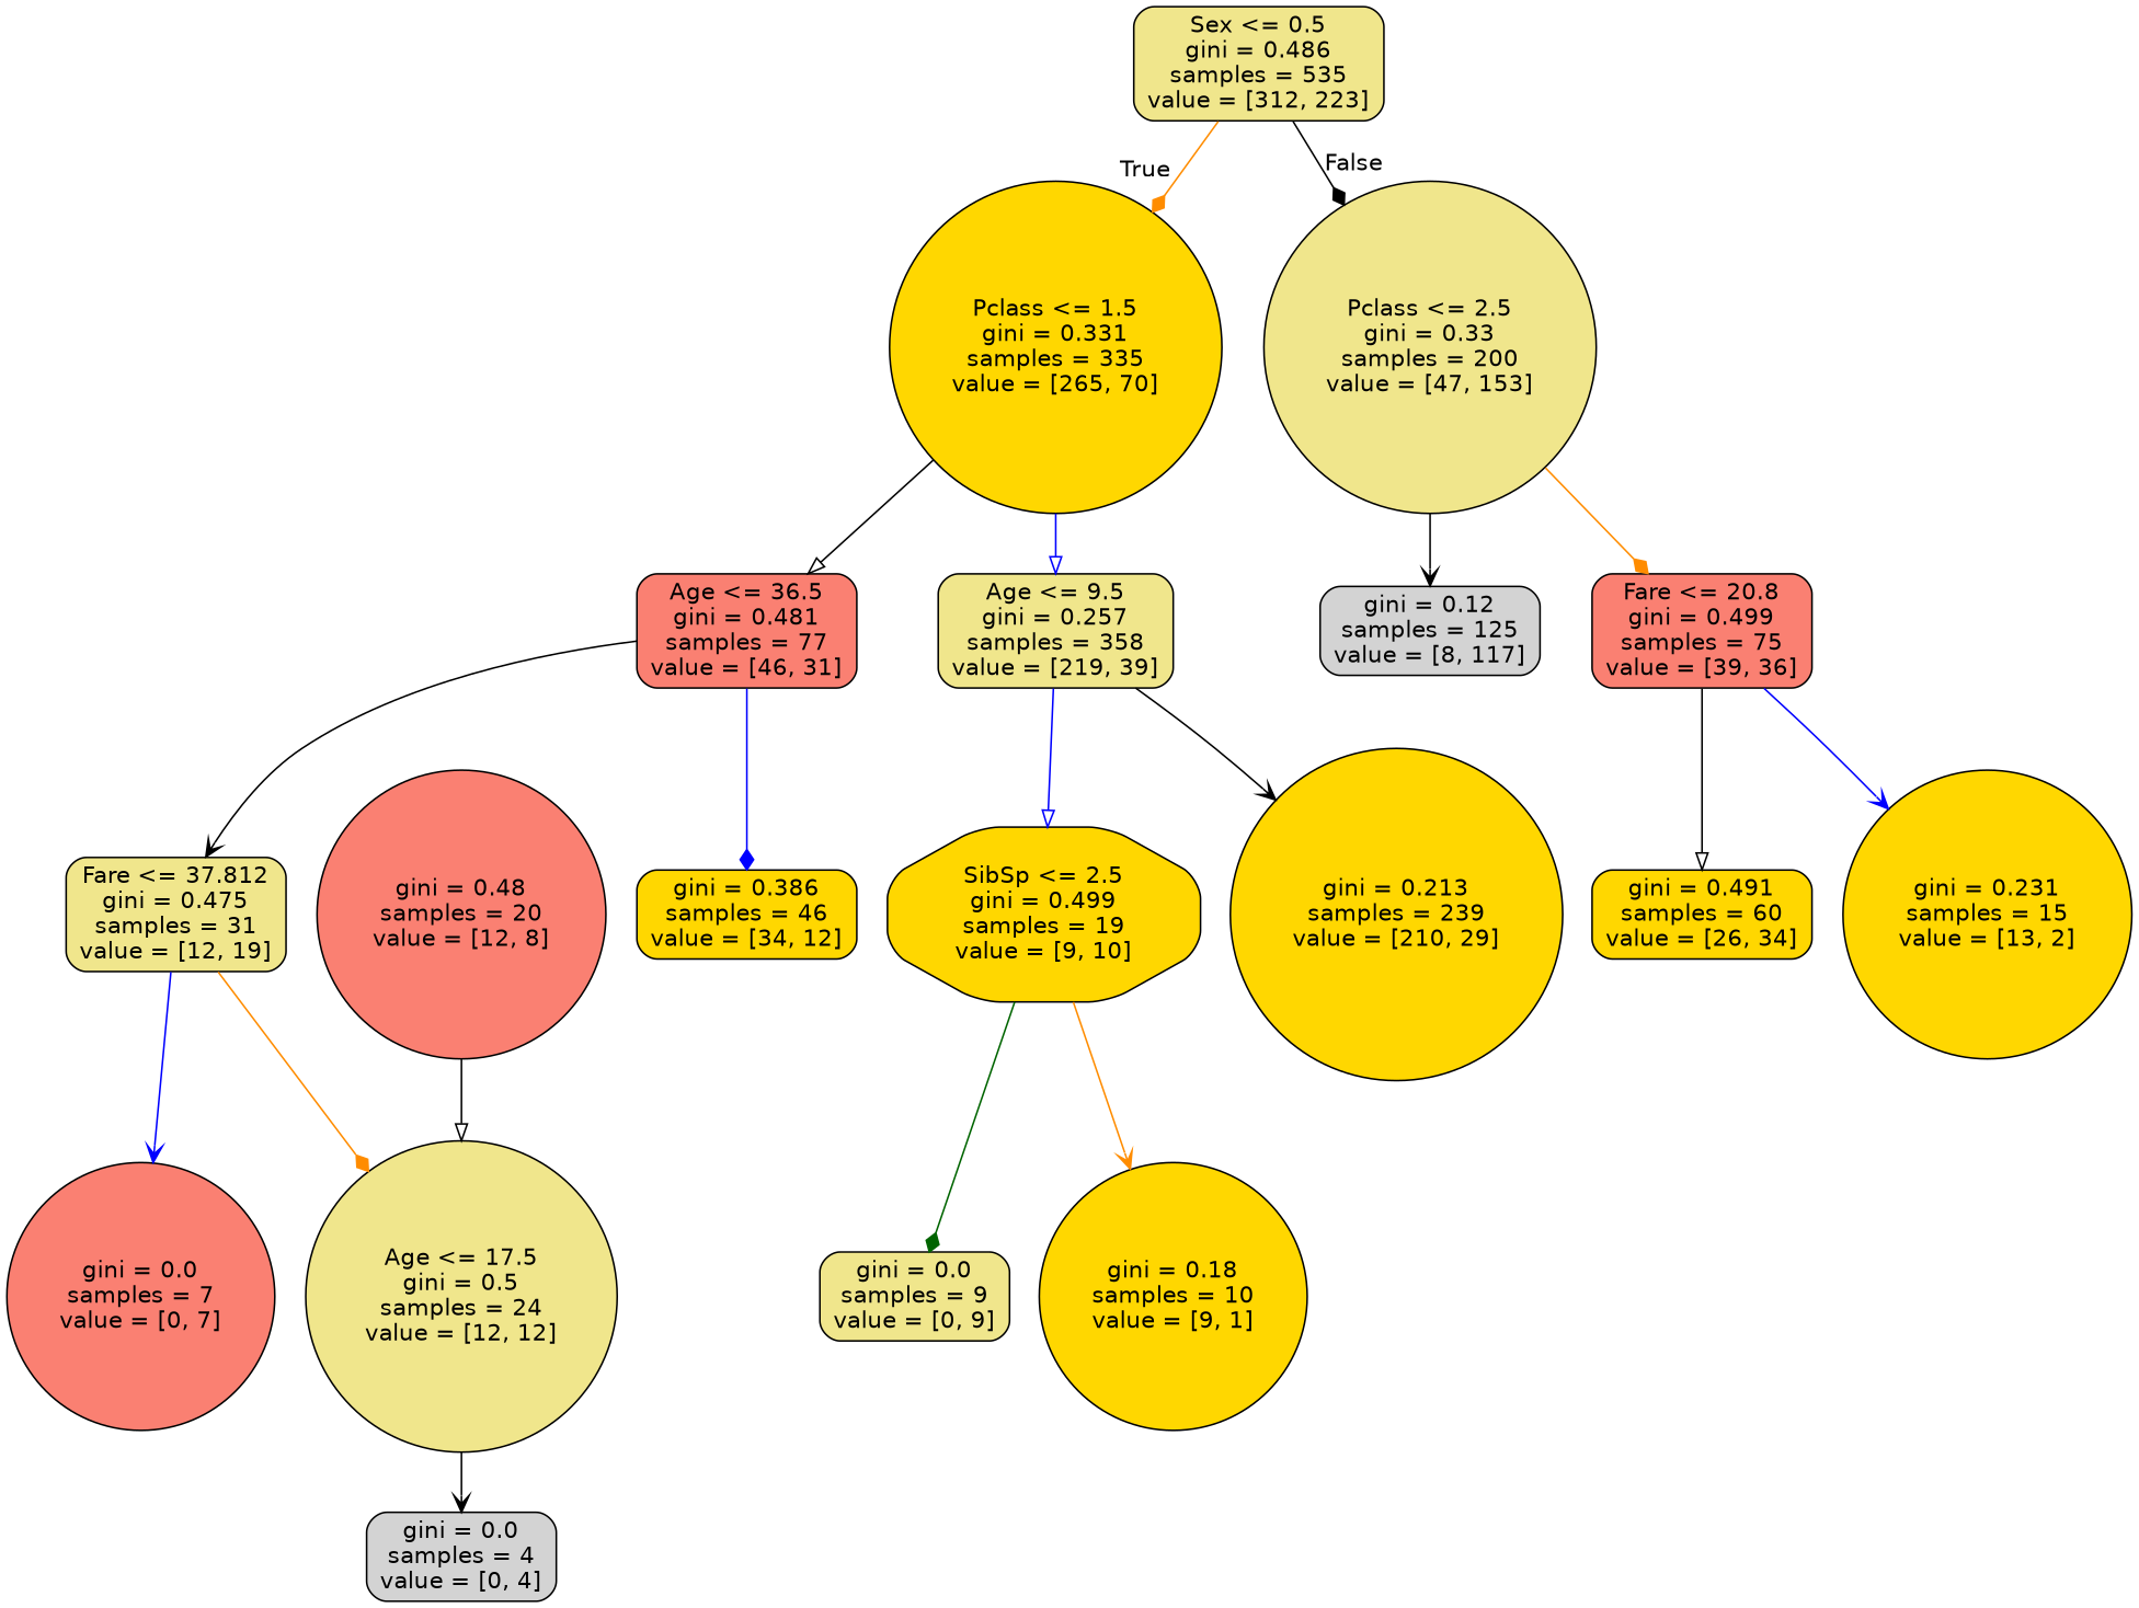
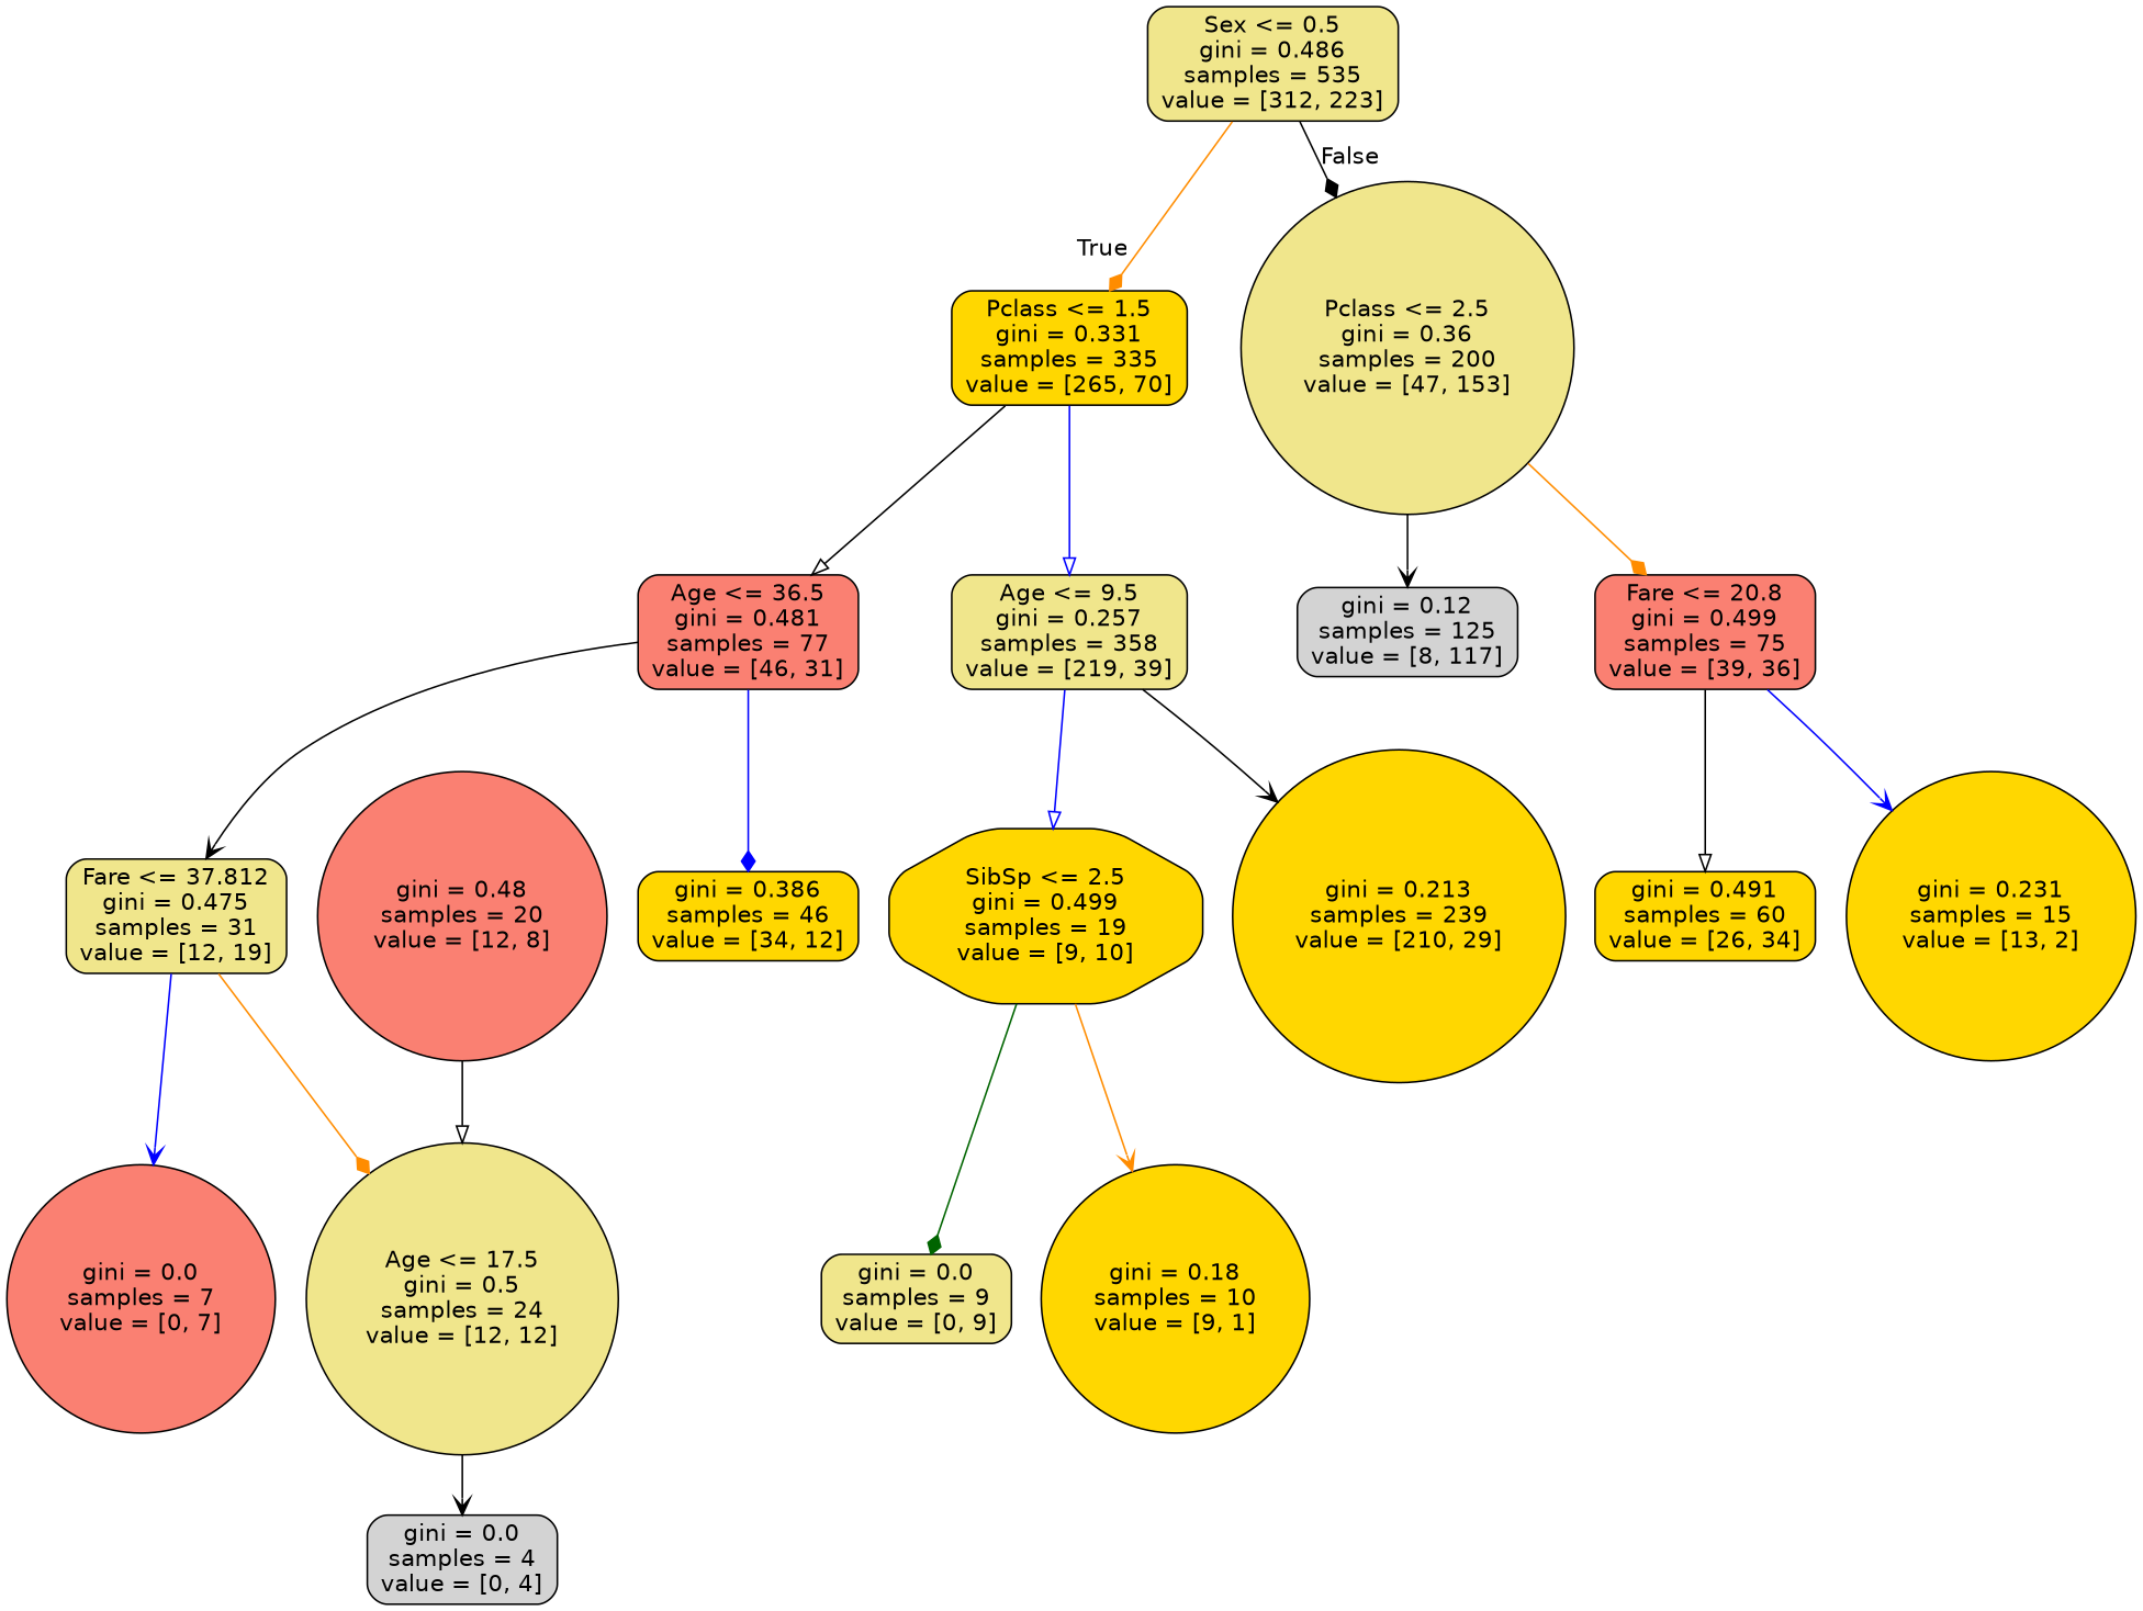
  digraph {
    node [color=black fillcolor=gold fontname=helvetica shape=box style="filled, rounded"]
    edge [arrowhead=vee color=black fontname=helvetica]
    n1 [fillcolor=khaki label="Sex <= 0.5\ngini = 0.486\nsamples = 535\nvalue = [312, 223]"]
-   n2 [label="Pclass <= 1.5\ngini = 0.331\nsamples = 335\nvalue = [265, 70]" shape=circle]
-   n3 [fillcolor=khaki label="Pclass <= 2.5\ngini = 0.33\nsamples = 200\nvalue = [47, 153]" shape=circle]
+   n2 [label="Pclass <= 1.5\ngini = 0.331\nsamples = 335\nvalue = [265, 70]"]
+   n3 [fillcolor=khaki label="Pclass <= 2.5\ngini = 0.36\nsamples = 200\nvalue = [47, 153]" shape=circle]
    n4 [fillcolor=salmon label="Age <= 36.5\ngini = 0.481\nsamples = 77\nvalue = [46, 31]"]
    n5 [fillcolor=khaki label="Age <= 9.5\ngini = 0.257\nsamples = 358\nvalue = [219, 39]"]
    n6 [fillcolor=lightgrey label="gini = 0.12\nsamples = 125\nvalue = [8, 117]"]
    n7 [fillcolor=salmon label="Fare <= 20.8\ngini = 0.499\nsamples = 75\nvalue = [39, 36]"]
    n8 [fillcolor=khaki label="Fare <= 37.812\ngini = 0.475\nsamples = 31\nvalue = [12, 19]"]
    n9 [label="gini = 0.386\nsamples = 46\nvalue = [34, 12]"]
    n10 [label="SibSp <= 2.5\ngini = 0.499\nsamples = 19\nvalue = [9, 10]" shape=octagon]
    n11 [label="gini = 0.213\nsamples = 239\nvalue = [210, 29]" shape=circle]
    n12 [fillcolor=salmon label="gini = 0.0\nsamples = 7\nvalue = [0, 7]" shape=circle]
    n13 [fillcolor=khaki label="Age <= 17.5\ngini = 0.5\nsamples = 24\nvalue = [12, 12]" shape=circle]
    n14 [fillcolor=lightgrey label="gini = 0.0\nsamples = 4\nvalue = [0, 4]"]
    n15 [fillcolor=salmon label="gini = 0.48\nsamples = 20\nvalue = [12, 8]" shape=circle]
    n16 [fillcolor=khaki label="gini = 0.0\nsamples = 9\nvalue = [0, 9]"]
    n17 [label="gini = 0.18\nsamples = 10\nvalue = [9, 1]" shape=circle]
    n18 [label="gini = 0.491\nsamples = 60\nvalue = [26, 34]"]
    n19 [label="gini = 0.231\nsamples = 15\nvalue = [13, 2]" shape=circle]
    n1 -> n2 [arrowhead=diamond color=darkorange headlabel=True labelangle=45 labeldistance=2.5]
    n1 -> n3 [arrowhead=diamond headlabel=False labelangle=-45 labeldistance=2.5]
    n2 -> n4 [arrowhead=onormal]
    n2 -> n5 [arrowhead=onormal color=blue]
    n3 -> n6
    n3 -> n7 [arrowhead=diamond color=darkorange]
    n4 -> n8
    n4 -> n9 [arrowhead=diamond color=blue]
    n5 -> n10 [arrowhead=onormal color=blue]
    n5 -> n11
    n7 -> n18 [arrowhead=onormal]
    n7 -> n19 [color=blue]
    n8 -> n12 [color=blue]
    n8 -> n13 [arrowhead=diamond color=darkorange]
    n10 -> n16 [arrowhead=diamond color=darkgreen]
    n10 -> n17 [color=darkorange]
    n13 -> n14
    n15 -> n13 [arrowhead=onormal]
  }
